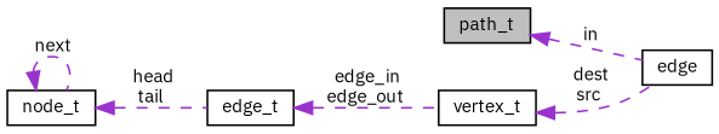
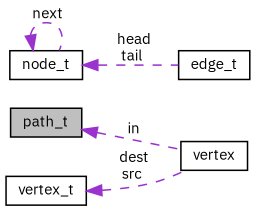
  digraph {
    fontname="IBM Plex Sans"
    rankdir=LR
    node [color=black fillcolor=white fontname="IBM Plex Sans" fontsize=10 shape=record style=filled]
    edge [color=darkorchid3 dir=back fontname="IBM Plex Sans" fontsize=10 labelfontname=Helvetica labelfontsize=10 style=dashed]
    n1 [fillcolor=grey75 fontcolor=black height=0.2 label=path_t width=0.4]
-   n2 [height=0.2 label="edge" width=0.4]
+   n2 [height=0.2 label=vertex width=0.4]
    n3 [height=0.2 label=vertex_t width=0.4]
    n4 [height=0.2 label=edge_t width=0.4]
    n5 [height=0.2 label=node_t width=0.4]
    n1 -> n2 [label=" in"]
    n3 -> n2 [label=" dest\nsrc"]
-   n4 -> n3 [label=" edge_in\nedge_out"]
    n5 -> n4 [label=" head\ntail"]
    n5 -> n5 [label=" next"]
  }
